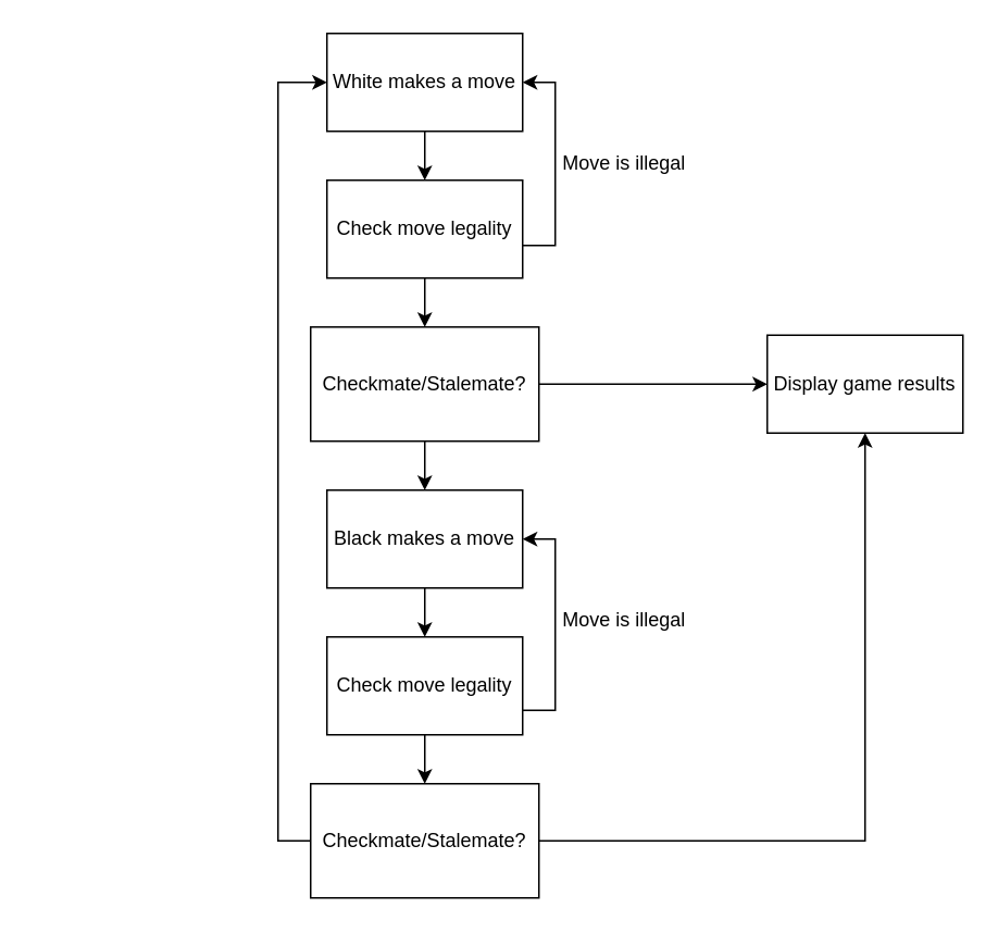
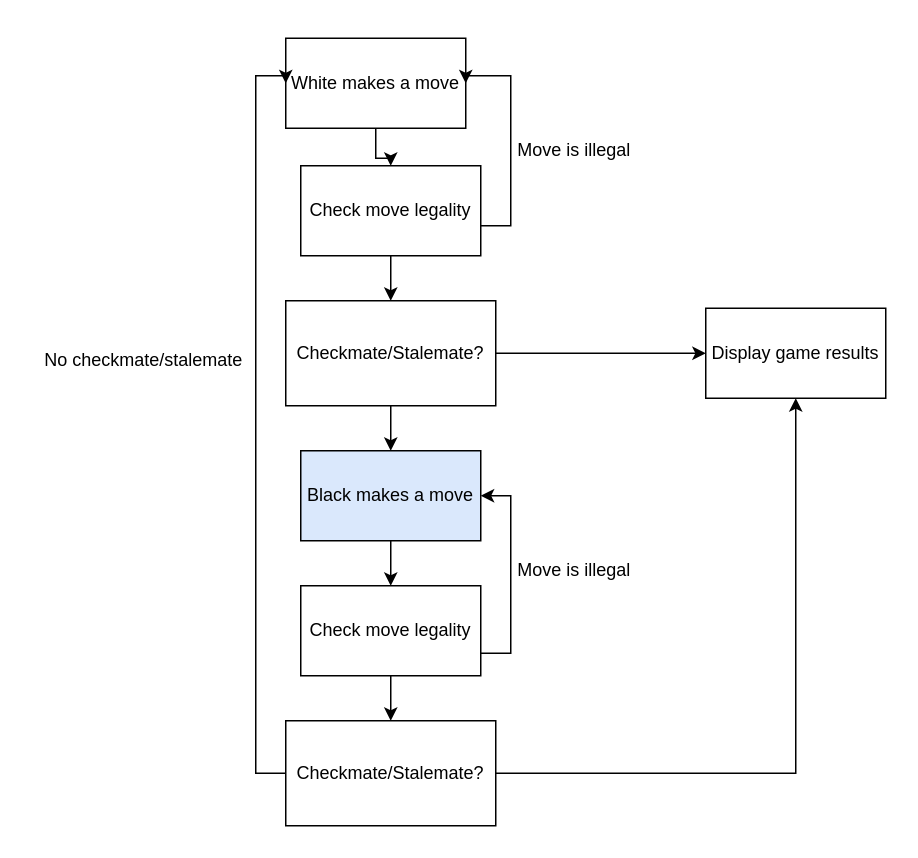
  <mxCell id="0" />
  <mxCell id="1" parent="0" />
  <mxCell id="2" style="edgeStyle=orthogonalEdgeStyle;rounded=0;orthogonalLoop=1;jettySize=auto;html=1;" parent="1" source="3" target="6" edge="1"><mxGeometry relative="1" as="geometry" /></mxCell>
- <mxCell id="3" value="White makes a move" style="rounded=0;whiteSpace=wrap;html=1;" parent="1" vertex="1"><mxGeometry x="200" y="20" width="120" height="60" as="geometry" /></mxCell>
+ <mxCell id="3" value="White makes a move" style="rounded=0;whiteSpace=wrap;html=1;" parent="1" vertex="1"><mxGeometry x="190" y="25" width="120" height="60" as="geometry" /></mxCell>
  <mxCell id="4" style="edgeStyle=orthogonalEdgeStyle;rounded=0;orthogonalLoop=1;jettySize=auto;html=1;entryX=1;entryY=0.5;entryDx=0;entryDy=0;" parent="1" source="6" target="3" edge="1"><mxGeometry relative="1" as="geometry"><mxPoint x="400" y="50" as="targetPoint" /><Array as="points"><mxPoint x="340" y="150" /><mxPoint x="340" y="50" /></Array></mxGeometry></mxCell>
  <mxCell id="5" style="edgeStyle=orthogonalEdgeStyle;rounded=0;orthogonalLoop=1;jettySize=auto;html=1;" edge="1" parent="1" source="6" target="18"><mxGeometry relative="1" as="geometry" /></mxCell>
  <mxCell id="6" value="Check move legality" style="rounded=0;whiteSpace=wrap;html=1;" parent="1" vertex="1"><mxGeometry x="200" y="110" width="120" height="60" as="geometry" /></mxCell>
  <mxCell id="7" style="edgeStyle=orthogonalEdgeStyle;rounded=0;orthogonalLoop=1;jettySize=auto;html=1;entryX=0.5;entryY=0;entryDx=0;entryDy=0;" edge="1" parent="1" source="8" target="11"><mxGeometry relative="1" as="geometry" /></mxCell>
- <mxCell id="8" value="Black makes a move" style="rounded=0;whiteSpace=wrap;html=1;" parent="1" vertex="1"><mxGeometry x="200" y="300" width="120" height="60" as="geometry" /></mxCell>
+ <mxCell id="8" value="Black makes a move" style="rounded=0;whiteSpace=wrap;html=1;fillColor=#dae8fc;" parent="1" vertex="1"><mxGeometry x="200" y="300" width="120" height="60" as="geometry" /></mxCell>
  <mxCell id="9" style="edgeStyle=orthogonalEdgeStyle;rounded=0;orthogonalLoop=1;jettySize=auto;html=1;" edge="1" parent="1" source="11" target="21"><mxGeometry relative="1" as="geometry" /></mxCell>
  <mxCell id="10" style="edgeStyle=orthogonalEdgeStyle;rounded=0;orthogonalLoop=1;jettySize=auto;html=1;exitX=1;exitY=0.75;exitDx=0;exitDy=0;entryX=1;entryY=0.5;entryDx=0;entryDy=0;" edge="1" parent="1" source="11" target="8"><mxGeometry relative="1" as="geometry" /></mxCell>
  <mxCell id="11" value="Check move legality" style="rounded=0;whiteSpace=wrap;html=1;" parent="1" vertex="1"><mxGeometry x="200" y="390" width="120" height="60" as="geometry" /></mxCell>
  <mxCell id="12" value="Move is illegal" style="text;html=1;align=center;verticalAlign=middle;resizable=0;points=[];autosize=1;" parent="1" vertex="1"><mxGeometry x="337" y="90" width="90" height="20" as="geometry" /></mxCell>
  <mxCell id="13" value="Move is illegal" style="text;html=1;align=center;verticalAlign=middle;resizable=0;points=[];autosize=1;" parent="1" vertex="1"><mxGeometry x="337" y="370" width="90" height="20" as="geometry" /></mxCell>
+ <mxCell id="14" value="No checkmate/stalemate" style="text;html=1;align=center;verticalAlign=middle;resizable=0;points=[];autosize=1;" parent="1" vertex="1"><mxGeometry x="20" y="230" width="150" height="20" as="geometry" /></mxCell>
  <mxCell id="15" value="Display game results" style="rounded=0;whiteSpace=wrap;html=1;" parent="1" vertex="1"><mxGeometry x="470" y="205" width="120" height="60" as="geometry" /></mxCell>
  <mxCell id="16" style="edgeStyle=orthogonalEdgeStyle;rounded=0;orthogonalLoop=1;jettySize=auto;html=1;" edge="1" parent="1" source="18" target="8"><mxGeometry relative="1" as="geometry" /></mxCell>
  <mxCell id="17" style="edgeStyle=orthogonalEdgeStyle;rounded=0;orthogonalLoop=1;jettySize=auto;html=1;entryX=0;entryY=0.5;entryDx=0;entryDy=0;" edge="1" parent="1" source="18" target="15"><mxGeometry relative="1" as="geometry" /></mxCell>
  <mxCell id="18" value="Checkmate/Stalemate?" style="rounded=0;whiteSpace=wrap;html=1;" vertex="1" parent="1"><mxGeometry x="190" y="200" width="140" height="70" as="geometry" /></mxCell>
  <mxCell id="19" style="edgeStyle=orthogonalEdgeStyle;rounded=0;orthogonalLoop=1;jettySize=auto;html=1;entryX=0;entryY=0.5;entryDx=0;entryDy=0;" edge="1" parent="1" source="21" target="3"><mxGeometry relative="1" as="geometry"><Array as="points"><mxPoint x="170" y="515" /><mxPoint x="170" y="50" /></Array></mxGeometry></mxCell>
  <mxCell id="20" style="edgeStyle=orthogonalEdgeStyle;rounded=0;orthogonalLoop=1;jettySize=auto;html=1;entryX=0.5;entryY=1;entryDx=0;entryDy=0;" edge="1" parent="1" source="21" target="15"><mxGeometry relative="1" as="geometry" /></mxCell>
  <mxCell id="21" value="Checkmate/Stalemate?" style="rounded=0;whiteSpace=wrap;html=1;" vertex="1" parent="1"><mxGeometry x="190" y="480" width="140" height="70" as="geometry" /></mxCell>
